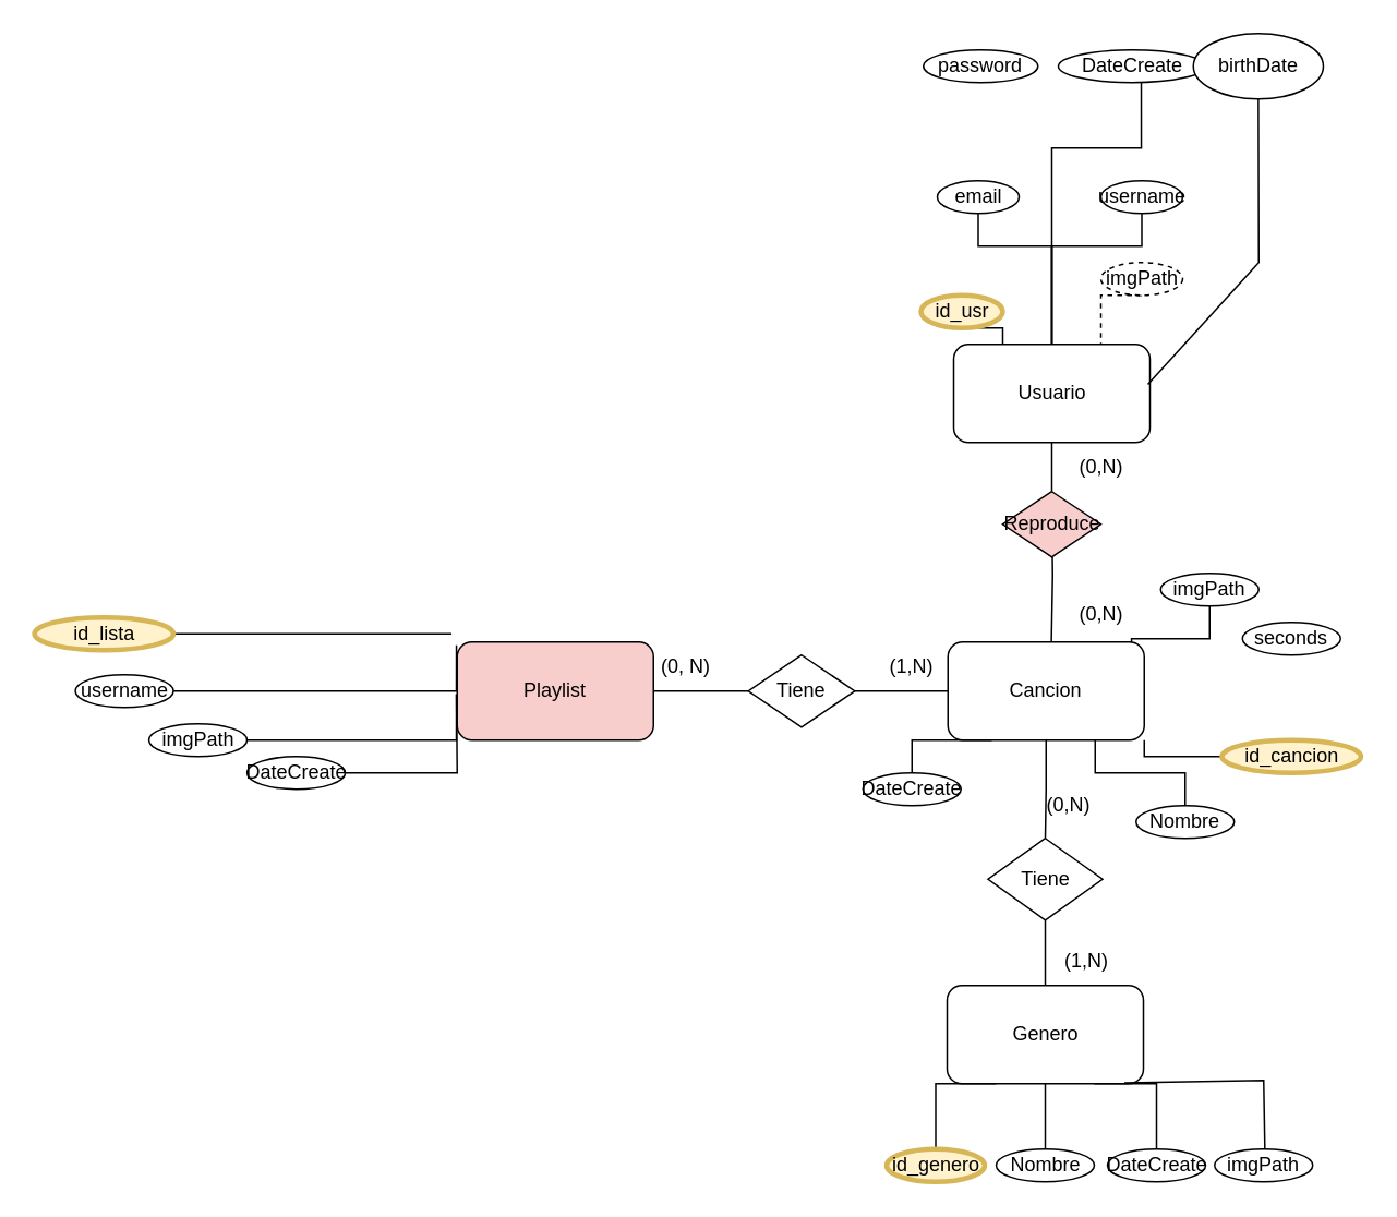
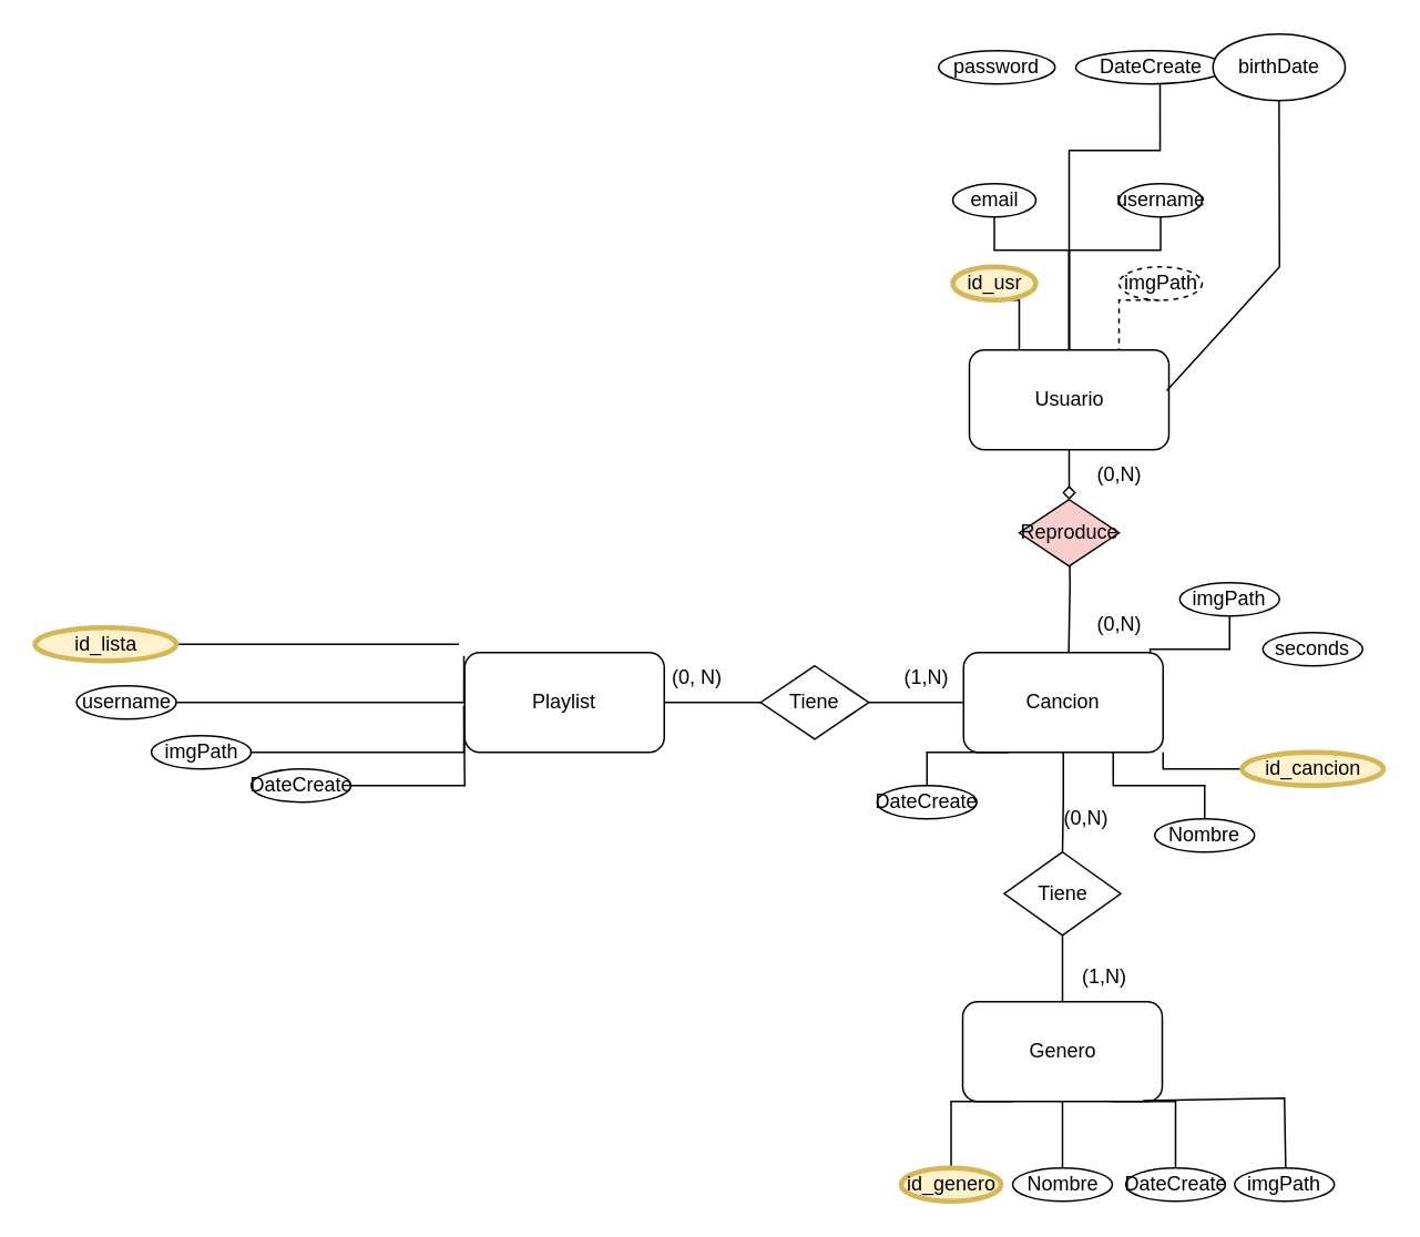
  <mxCell id="0" />
  <mxCell id="1" parent="0" />
- <mxCell id="2" style="edgeStyle=orthogonalEdgeStyle;rounded=0;orthogonalLoop=1;jettySize=auto;html=1;exitX=0.5;exitY=1;exitDx=0;exitDy=0;entryX=0.5;entryY=0;entryDx=0;entryDy=0;endArrow=none;endFill=0;" parent="1" source="3" target="45" edge="1"><mxGeometry relative="1" as="geometry"><mxPoint x="642.5" y="320" as="targetPoint" /></mxGeometry></mxCell>
+ <mxCell id="2" style="edgeStyle=orthogonalEdgeStyle;rounded=0;orthogonalLoop=1;jettySize=auto;html=1;exitX=0.5;exitY=1;exitDx=0;exitDy=0;entryX=0.5;entryY=0;entryDx=0;entryDy=0;endArrow=diamond;endFill=0;" parent="1" source="3" target="45" edge="1"><mxGeometry relative="1" as="geometry"><mxPoint x="642.5" y="320" as="targetPoint" /></mxGeometry></mxCell>
  <mxCell id="3" value="Usuario" style="rounded=1;whiteSpace=wrap;html=1;" parent="1" vertex="1"><mxGeometry x="582.5" y="210" width="120" height="60" as="geometry" /></mxCell>
  <mxCell id="4" style="edgeStyle=orthogonalEdgeStyle;rounded=0;orthogonalLoop=1;jettySize=auto;html=1;exitX=0.5;exitY=1;exitDx=0;exitDy=0;entryX=0.25;entryY=0;entryDx=0;entryDy=0;endArrow=none;endFill=0;" parent="1" source="5" target="3" edge="1"><mxGeometry relative="1" as="geometry" /></mxCell>
- <mxCell id="5" value="id_usr" style="ellipse;whiteSpace=wrap;html=1;fillColor=#fff2cc;strokeColor=#d6b656;strokeWidth=3;" parent="1" vertex="1"><mxGeometry x="562.5" y="180" width="50" height="20" as="geometry" /></mxCell>
+ <mxCell id="5" value="id_usr" style="ellipse;whiteSpace=wrap;html=1;fillColor=#fff2cc;strokeColor=#d6b656;strokeWidth=3;" parent="1" vertex="1"><mxGeometry x="572.5" y="160" width="50" height="20" as="geometry" /></mxCell>
  <mxCell id="6" style="edgeStyle=orthogonalEdgeStyle;rounded=0;orthogonalLoop=1;jettySize=auto;html=1;exitX=0.5;exitY=1;exitDx=0;exitDy=0;entryX=0.5;entryY=0;entryDx=0;entryDy=0;endArrow=none;endFill=0;" parent="1" source="7" target="3" edge="1"><mxGeometry relative="1" as="geometry"><Array as="points"><mxPoint x="697.5" y="150" /><mxPoint x="642.5" y="150" /></Array></mxGeometry></mxCell>
  <mxCell id="7" value="username" style="ellipse;whiteSpace=wrap;html=1;strokeWidth=1;" parent="1" vertex="1"><mxGeometry x="672.5" y="110" width="50" height="20" as="geometry" /></mxCell>
  <mxCell id="8" style="edgeStyle=orthogonalEdgeStyle;rounded=0;orthogonalLoop=1;jettySize=auto;html=1;exitX=0.5;exitY=1;exitDx=0;exitDy=0;entryX=0.75;entryY=0;entryDx=0;entryDy=0;endArrow=none;endFill=0;dashed=1;" parent="1" source="9" target="3" edge="1"><mxGeometry relative="1" as="geometry" /></mxCell>
  <mxCell id="9" value="imgPath" style="ellipse;whiteSpace=wrap;html=1;strokeWidth=1;dashed=1;" parent="1" vertex="1"><mxGeometry x="672.5" y="160" width="50" height="20" as="geometry" /></mxCell>
  <mxCell id="10" style="edgeStyle=orthogonalEdgeStyle;rounded=0;orthogonalLoop=1;jettySize=auto;html=1;exitX=0.5;exitY=1;exitDx=0;exitDy=0;entryX=0.5;entryY=0;entryDx=0;entryDy=0;endArrow=none;endFill=0;" parent="1" source="11" target="3" edge="1"><mxGeometry relative="1" as="geometry"><Array as="points"><mxPoint x="597.5" y="150" /><mxPoint x="642.5" y="150" /></Array></mxGeometry></mxCell>
  <mxCell id="11" value="email" style="ellipse;whiteSpace=wrap;html=1;strokeWidth=1;" parent="1" vertex="1"><mxGeometry x="572.5" y="110" width="50" height="20" as="geometry" /></mxCell>
  <mxCell id="12" value="password" style="ellipse;whiteSpace=wrap;html=1;strokeWidth=1;" parent="1" vertex="1"><mxGeometry x="564" y="30" width="70" height="20" as="geometry" /></mxCell>
  <mxCell id="13" style="edgeStyle=orthogonalEdgeStyle;rounded=0;orthogonalLoop=1;jettySize=auto;html=1;exitX=0.563;exitY=0.936;exitDx=0;exitDy=0;entryX=0.5;entryY=0;entryDx=0;entryDy=0;endArrow=none;endFill=0;exitPerimeter=0;" parent="1" source="14" target="3" edge="1"><mxGeometry relative="1" as="geometry"><Array as="points"><mxPoint x="697" y="90" /><mxPoint x="643" y="90" /></Array><mxPoint x="697.5" y="20" as="sourcePoint" /></mxGeometry></mxCell>
  <mxCell id="14" value="DateCreate" style="ellipse;whiteSpace=wrap;html=1;strokeWidth=1;" parent="1" vertex="1"><mxGeometry x="646.5" y="30" width="90" height="20" as="geometry" /></mxCell>
  <mxCell id="15" style="edgeStyle=orthogonalEdgeStyle;rounded=0;orthogonalLoop=1;jettySize=auto;html=1;exitX=1;exitY=0.5;exitDx=0;exitDy=0;entryX=0;entryY=0.5;entryDx=0;entryDy=0;endArrow=none;endFill=0;" parent="1" source="16" target="41" edge="1"><mxGeometry relative="1" as="geometry" /></mxCell>
- <mxCell id="16" value="Playlist" style="rounded=1;whiteSpace=wrap;html=1;fillColor=#f8cecc;" parent="1" vertex="1"><mxGeometry x="279" y="392" width="120" height="60" as="geometry" /></mxCell>
+ <mxCell id="16" value="Playlist" style="rounded=1;whiteSpace=wrap;html=1;" parent="1" vertex="1"><mxGeometry x="279" y="392" width="120" height="60" as="geometry" /></mxCell>
  <mxCell id="17" style="edgeStyle=orthogonalEdgeStyle;rounded=0;orthogonalLoop=1;jettySize=auto;html=1;entryX=0.5;entryY=0;entryDx=0;entryDy=0;endArrow=none;endFill=0;" parent="1" source="18" target="36" edge="1"><mxGeometry relative="1" as="geometry" /></mxCell>
  <mxCell id="18" value="Cancion" style="rounded=1;whiteSpace=wrap;html=1;" parent="1" vertex="1"><mxGeometry x="579" y="392" width="120" height="60" as="geometry" /></mxCell>
  <mxCell id="19" style="edgeStyle=orthogonalEdgeStyle;rounded=0;orthogonalLoop=1;jettySize=auto;html=1;exitX=1;exitY=0.5;exitDx=0;exitDy=0;endArrow=none;endFill=0;" parent="1" source="20" edge="1"><mxGeometry relative="1" as="geometry"><Array as="points"><mxPoint x="275.54" y="387" /></Array><mxPoint x="275.54" y="387" as="targetPoint" /></mxGeometry></mxCell>
  <mxCell id="20" value="id_lista" style="ellipse;whiteSpace=wrap;html=1;fillColor=#fff2cc;strokeColor=#d6b656;strokeWidth=3;" parent="1" vertex="1"><mxGeometry x="20.54" y="377" width="85" height="20" as="geometry" /></mxCell>
  <mxCell id="21" style="edgeStyle=orthogonalEdgeStyle;rounded=0;orthogonalLoop=1;jettySize=auto;html=1;exitX=1;exitY=0.5;exitDx=0;exitDy=0;entryX=0;entryY=1;entryDx=0;entryDy=0;endArrow=none;endFill=0;" parent="1" source="22" edge="1"><mxGeometry relative="1" as="geometry"><Array as="points"><mxPoint x="278.54" y="452" /></Array><mxPoint x="278.54" y="424" as="targetPoint" /></mxGeometry></mxCell>
  <mxCell id="22" value="imgPath" style="ellipse;whiteSpace=wrap;html=1;strokeWidth=1;" parent="1" vertex="1"><mxGeometry x="90.54" y="442" width="60" height="20" as="geometry" /></mxCell>
  <mxCell id="23" style="edgeStyle=orthogonalEdgeStyle;rounded=0;orthogonalLoop=1;jettySize=auto;html=1;exitX=1;exitY=0.5;exitDx=0;exitDy=0;endArrow=none;endFill=0;entryX=0;entryY=0.5;entryDx=0;entryDy=0;" parent="1" source="24" edge="1"><mxGeometry relative="1" as="geometry"><mxPoint x="278.54" y="394" as="targetPoint" /><Array as="points"><mxPoint x="278.54" y="422" /></Array></mxGeometry></mxCell>
  <mxCell id="24" value="username" style="ellipse;whiteSpace=wrap;html=1;strokeWidth=1;" parent="1" vertex="1"><mxGeometry x="45.54" y="412" width="60" height="20" as="geometry" /></mxCell>
  <mxCell id="25" style="edgeStyle=orthogonalEdgeStyle;rounded=0;orthogonalLoop=1;jettySize=auto;html=1;exitX=1;exitY=0.5;exitDx=0;exitDy=0;entryX=0;entryY=1;entryDx=0;entryDy=0;endArrow=none;endFill=0;" parent="1" source="26" edge="1"><mxGeometry relative="1" as="geometry"><mxPoint x="278.54" y="424" as="targetPoint" /></mxGeometry></mxCell>
  <mxCell id="26" value="DateCreate" style="ellipse;whiteSpace=wrap;html=1;strokeWidth=1;" parent="1" vertex="1"><mxGeometry x="150.54" y="462" width="60" height="20" as="geometry" /></mxCell>
  <mxCell id="27" value="seconds" style="ellipse;whiteSpace=wrap;html=1;strokeWidth=1;" parent="1" vertex="1"><mxGeometry x="759" y="380" width="60" height="20" as="geometry" /></mxCell>
  <mxCell id="28" value="Genero" style="rounded=1;whiteSpace=wrap;html=1;" parent="1" vertex="1"><mxGeometry x="578.5" y="602" width="120" height="60" as="geometry" /></mxCell>
  <mxCell id="29" style="edgeStyle=orthogonalEdgeStyle;rounded=0;orthogonalLoop=1;jettySize=auto;html=1;exitX=0.5;exitY=0;exitDx=0;exitDy=0;entryX=0.75;entryY=1;entryDx=0;entryDy=0;endArrow=none;endFill=0;" parent="1" source="30" target="28" edge="1"><mxGeometry relative="1" as="geometry"><Array as="points"><mxPoint x="706.5" y="662" /></Array></mxGeometry></mxCell>
  <mxCell id="30" value="DateCreate" style="ellipse;whiteSpace=wrap;html=1;strokeWidth=1;" parent="1" vertex="1"><mxGeometry x="676.5" y="702" width="60" height="20" as="geometry" /></mxCell>
  <mxCell id="31" style="edgeStyle=orthogonalEdgeStyle;rounded=0;orthogonalLoop=1;jettySize=auto;html=1;exitX=0.5;exitY=0;exitDx=0;exitDy=0;entryX=0.5;entryY=1;entryDx=0;entryDy=0;endArrow=none;endFill=0;" parent="1" source="32" target="28" edge="1"><mxGeometry relative="1" as="geometry" /></mxCell>
  <mxCell id="32" value="Nombre" style="ellipse;whiteSpace=wrap;html=1;strokeWidth=1;" parent="1" vertex="1"><mxGeometry x="608.5" y="702" width="60" height="20" as="geometry" /></mxCell>
  <mxCell id="33" style="edgeStyle=orthogonalEdgeStyle;rounded=0;orthogonalLoop=1;jettySize=auto;html=1;exitX=0.5;exitY=0;exitDx=0;exitDy=0;entryX=0.25;entryY=1;entryDx=0;entryDy=0;endArrow=none;endFill=0;" parent="1" source="34" target="28" edge="1"><mxGeometry relative="1" as="geometry"><Array as="points"><mxPoint x="571.5" y="662" /></Array></mxGeometry></mxCell>
  <mxCell id="34" value="id_genero" style="ellipse;whiteSpace=wrap;html=1;fillColor=#fff2cc;strokeColor=#d6b656;strokeWidth=3;" parent="1" vertex="1"><mxGeometry x="541.5" y="702" width="60" height="20" as="geometry" /></mxCell>
  <mxCell id="35" style="edgeStyle=orthogonalEdgeStyle;rounded=0;orthogonalLoop=1;jettySize=auto;html=1;exitX=0.5;exitY=1;exitDx=0;exitDy=0;entryX=0.5;entryY=0;entryDx=0;entryDy=0;endArrow=none;endFill=0;" parent="1" source="36" target="28" edge="1"><mxGeometry relative="1" as="geometry" /></mxCell>
  <mxCell id="36" value="Tiene" style="rhombus;whiteSpace=wrap;html=1;" parent="1" vertex="1"><mxGeometry x="603.5" y="512" width="70" height="50" as="geometry" /></mxCell>
  <mxCell id="37" value="(1,N)" style="text;html=1;align=center;verticalAlign=middle;whiteSpace=wrap;rounded=0;" parent="1" vertex="1"><mxGeometry x="634" y="572" width="60" height="30" as="geometry" /></mxCell>
  <mxCell id="38" value="(0,N)" style="text;html=1;align=center;verticalAlign=middle;whiteSpace=wrap;rounded=0;" parent="1" vertex="1"><mxGeometry x="622.5" y="482" width="60" height="20" as="geometry" /></mxCell>
  <mxCell id="39" value="(0,N)" style="text;html=1;align=center;verticalAlign=middle;whiteSpace=wrap;rounded=0;" parent="1" vertex="1"><mxGeometry x="643" y="360" width="60" height="30" as="geometry" /></mxCell>
  <mxCell id="40" style="edgeStyle=orthogonalEdgeStyle;rounded=0;orthogonalLoop=1;jettySize=auto;html=1;exitX=1;exitY=0.5;exitDx=0;exitDy=0;entryX=0;entryY=0.5;entryDx=0;entryDy=0;endArrow=none;endFill=0;" parent="1" source="41" target="18" edge="1"><mxGeometry relative="1" as="geometry" /></mxCell>
  <mxCell id="41" value="Tiene" style="rhombus;whiteSpace=wrap;html=1;" parent="1" vertex="1"><mxGeometry x="457" y="400" width="65" height="44" as="geometry" /></mxCell>
  <mxCell id="42" value="(1,N)" style="text;html=1;align=center;verticalAlign=middle;whiteSpace=wrap;rounded=0;" parent="1" vertex="1"><mxGeometry x="527" y="392" width="60" height="30" as="geometry" /></mxCell>
  <mxCell id="43" value="(0, N)" style="text;html=1;align=center;verticalAlign=middle;whiteSpace=wrap;rounded=0;" parent="1" vertex="1"><mxGeometry x="389" y="392" width="60" height="30" as="geometry" /></mxCell>
  <mxCell id="44" style="edgeStyle=orthogonalEdgeStyle;rounded=0;orthogonalLoop=1;jettySize=auto;html=1;exitX=0.5;exitY=1;exitDx=0;exitDy=0;entryX=0.527;entryY=0.004;entryDx=0;entryDy=0;endArrow=none;startFill=0;entryPerimeter=0;" parent="1" target="18" edge="1"><mxGeometry relative="1" as="geometry"><mxPoint x="642.5" y="310" as="sourcePoint" /><mxPoint x="643" y="390" as="targetPoint" /></mxGeometry></mxCell>
  <mxCell id="45" value="Reproduce" style="rhombus;whiteSpace=wrap;html=1;fillColor=#f8cecc;" parent="1" vertex="1"><mxGeometry x="612.5" y="300" width="60" height="40" as="geometry" /></mxCell>
  <mxCell id="46" value="(0,N)" style="text;html=1;align=center;verticalAlign=middle;whiteSpace=wrap;rounded=0;" parent="1" vertex="1"><mxGeometry x="642.5" y="270" width="60" height="30" as="geometry" /></mxCell>
  <mxCell id="47" value="birthDate" style="ellipse;whiteSpace=wrap;html=1;" parent="1" vertex="1"><mxGeometry x="729" y="20" width="79.5" height="40" as="geometry" /></mxCell>
  <mxCell id="48" value="" style="endArrow=none;html=1;rounded=0;entryX=0.5;entryY=1;entryDx=0;entryDy=0;exitX=0.989;exitY=0.408;exitDx=0;exitDy=0;exitPerimeter=0;" parent="1" source="3" target="47" edge="1"><mxGeometry width="50" height="50" relative="1" as="geometry"><mxPoint x="749" y="160" as="sourcePoint" /><mxPoint x="799" y="110" as="targetPoint" /><Array as="points"><mxPoint x="769" y="160" /></Array></mxGeometry></mxCell>
  <mxCell id="49" style="edgeStyle=orthogonalEdgeStyle;rounded=0;orthogonalLoop=1;jettySize=auto;html=1;exitX=0;exitY=0.5;exitDx=0;exitDy=0;entryX=1;entryY=1;entryDx=0;entryDy=0;endArrow=none;startFill=0;" parent="1" source="50" target="18" edge="1"><mxGeometry relative="1" as="geometry"><Array as="points"><mxPoint x="699" y="462" /></Array></mxGeometry></mxCell>
  <mxCell id="50" value="id_cancion" style="ellipse;whiteSpace=wrap;html=1;fillColor=#fff2cc;strokeColor=#d6b656;strokeWidth=3;" parent="1" vertex="1"><mxGeometry x="746.5" y="452" width="85" height="20" as="geometry" /></mxCell>
  <mxCell id="51" value="imgPath" style="ellipse;whiteSpace=wrap;html=1;strokeWidth=1;" parent="1" vertex="1"><mxGeometry x="709" y="350" width="60" height="20" as="geometry" /></mxCell>
  <mxCell id="52" style="edgeStyle=orthogonalEdgeStyle;rounded=0;orthogonalLoop=1;jettySize=auto;html=1;exitX=0.5;exitY=0;exitDx=0;exitDy=0;entryX=0.75;entryY=1;entryDx=0;entryDy=0;endArrow=none;startFill=0;" parent="1" source="53" target="18" edge="1"><mxGeometry relative="1" as="geometry" /></mxCell>
  <mxCell id="53" value="Nombre" style="ellipse;whiteSpace=wrap;html=1;strokeWidth=1;" parent="1" vertex="1"><mxGeometry x="694" y="492" width="60" height="20" as="geometry" /></mxCell>
  <mxCell id="54" value="DateCreate" style="ellipse;whiteSpace=wrap;html=1;strokeWidth=1;" parent="1" vertex="1"><mxGeometry x="527" y="472" width="60" height="20" as="geometry" /></mxCell>
  <mxCell id="55" style="edgeStyle=orthogonalEdgeStyle;rounded=0;orthogonalLoop=1;jettySize=auto;html=1;exitX=0.5;exitY=0;exitDx=0;exitDy=0;entryX=0.223;entryY=0.99;entryDx=0;entryDy=0;entryPerimeter=0;endArrow=none;startFill=0;" parent="1" source="54" target="18" edge="1"><mxGeometry relative="1" as="geometry" /></mxCell>
  <mxCell id="56" style="edgeStyle=orthogonalEdgeStyle;rounded=0;orthogonalLoop=1;jettySize=auto;html=1;exitX=0.5;exitY=1;exitDx=0;exitDy=0;entryX=0.935;entryY=0.008;entryDx=0;entryDy=0;entryPerimeter=0;endArrow=none;startFill=0;" parent="1" source="51" target="18" edge="1"><mxGeometry relative="1" as="geometry" /></mxCell>
  <mxCell id="57" value="imgPath" style="ellipse;whiteSpace=wrap;html=1;strokeWidth=1;" parent="1" vertex="1"><mxGeometry x="742" y="702" width="60" height="20" as="geometry" /></mxCell>
  <mxCell id="58" value="" style="endArrow=none;html=1;rounded=0;entryX=0.512;entryY=-0.01;entryDx=0;entryDy=0;entryPerimeter=0;exitX=0.903;exitY=0.993;exitDx=0;exitDy=0;exitPerimeter=0;" parent="1" source="28" target="57" edge="1"><mxGeometry width="50" height="50" relative="1" as="geometry"><mxPoint x="772" y="660" as="sourcePoint" /><mxPoint x="769" y="700" as="targetPoint" /><Array as="points"><mxPoint x="772" y="660" /></Array></mxGeometry></mxCell>
